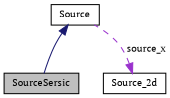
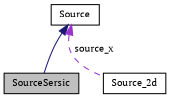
  digraph {
    fontname="PT Serif"
    node [color=black fillcolor=white fontname="PT Serif" fontsize=10 shape=record style=filled]
    edge [dir=back fontname="PT Serif" fontsize=10 labelfontname=Helvetica labelfontsize=10]
    n1 [fillcolor=grey75 fontcolor=black height=0.2 label=SourceSersic width=0.4]
    n2 [height=0.2 label=Source width=0.4]
    n3 [height=0.2 label=Source_2d width=0.4]
    n2 -> n1 [color=midnightblue style=solid]
-   n3 -> n2 [color=darkorchid3 label=" source_x" style=dashed]
+   n2 -> n3 [color=darkorchid3 label=" source_x" style=dashed]
  }
